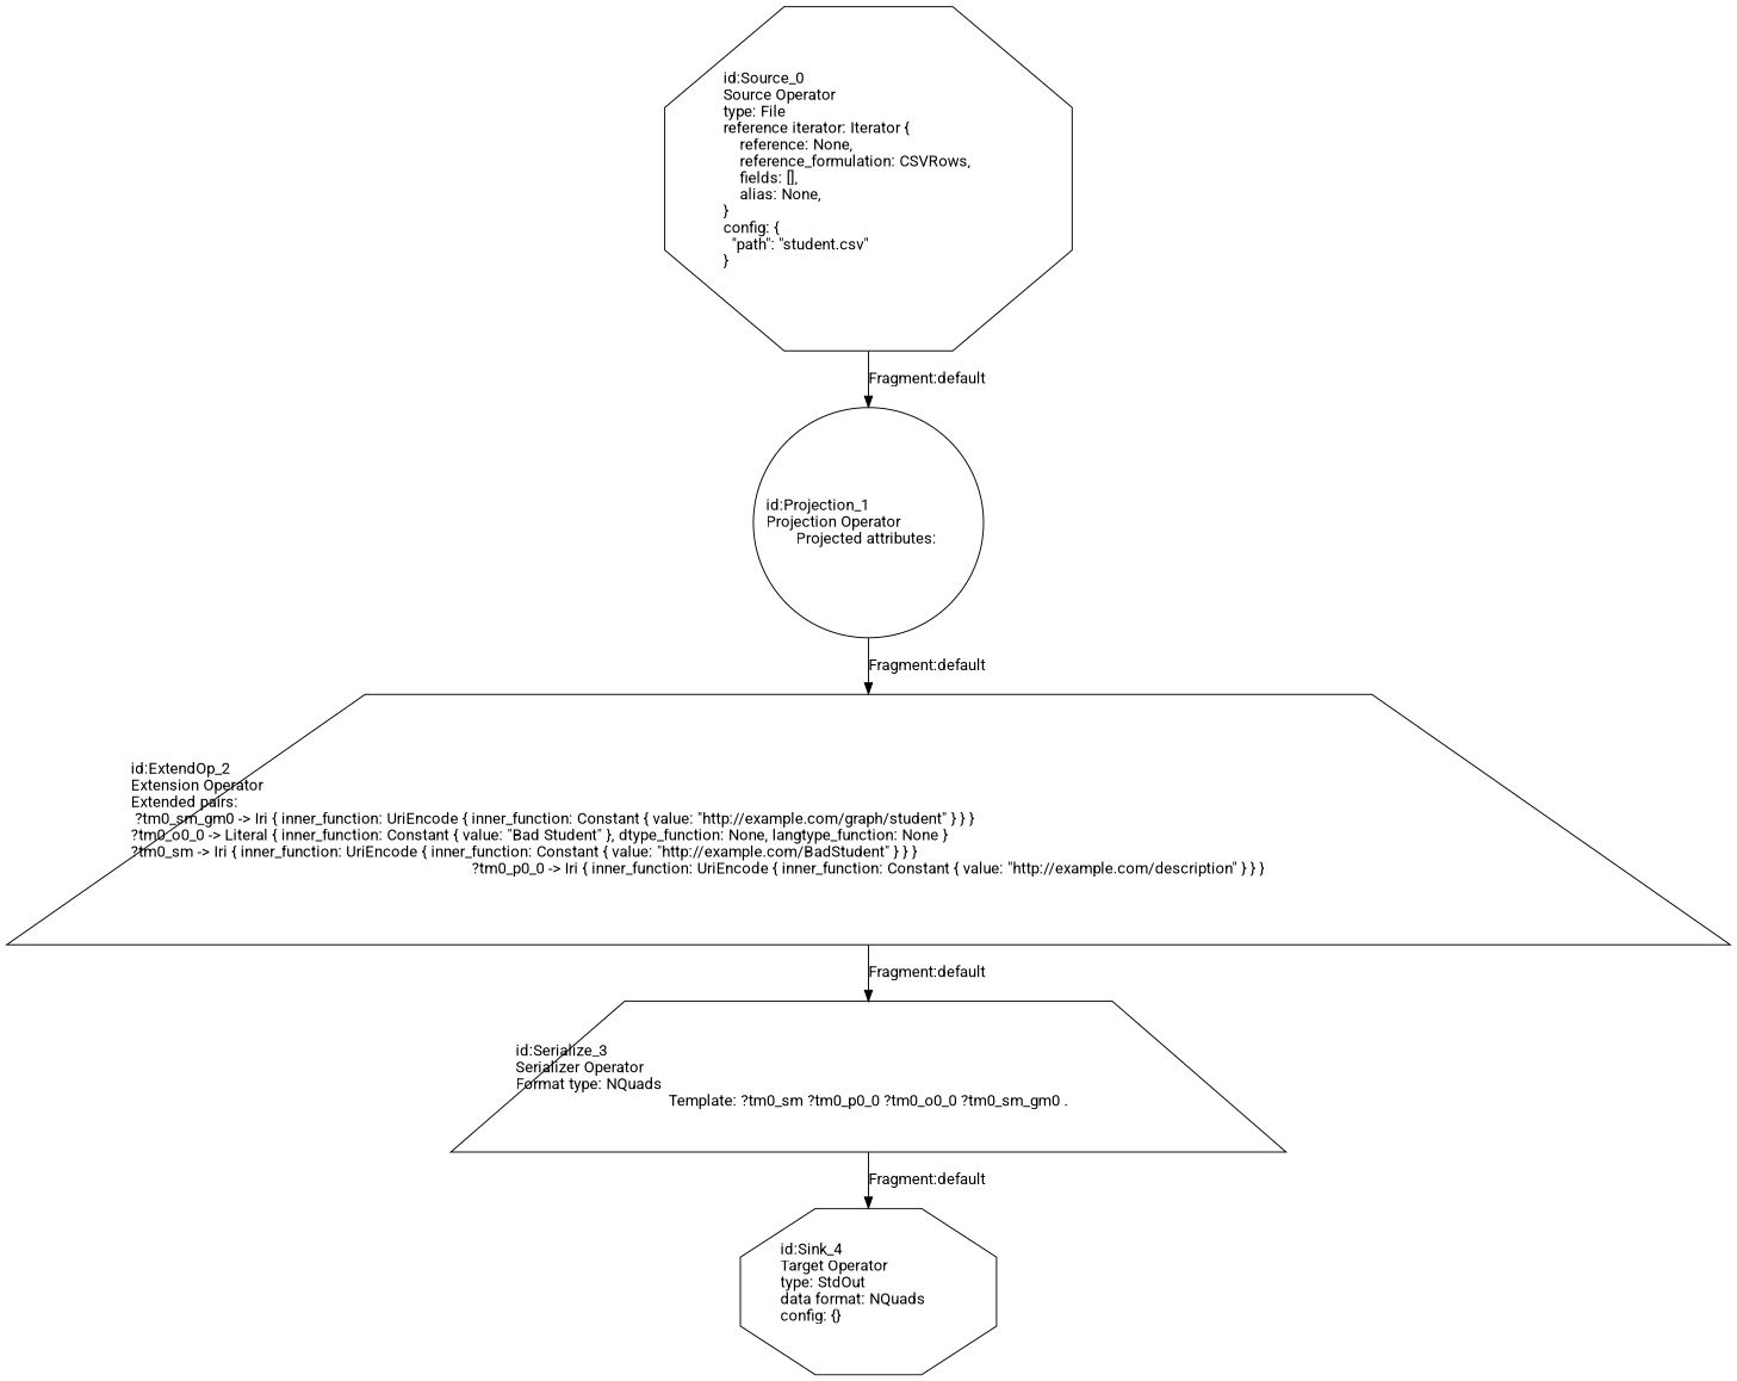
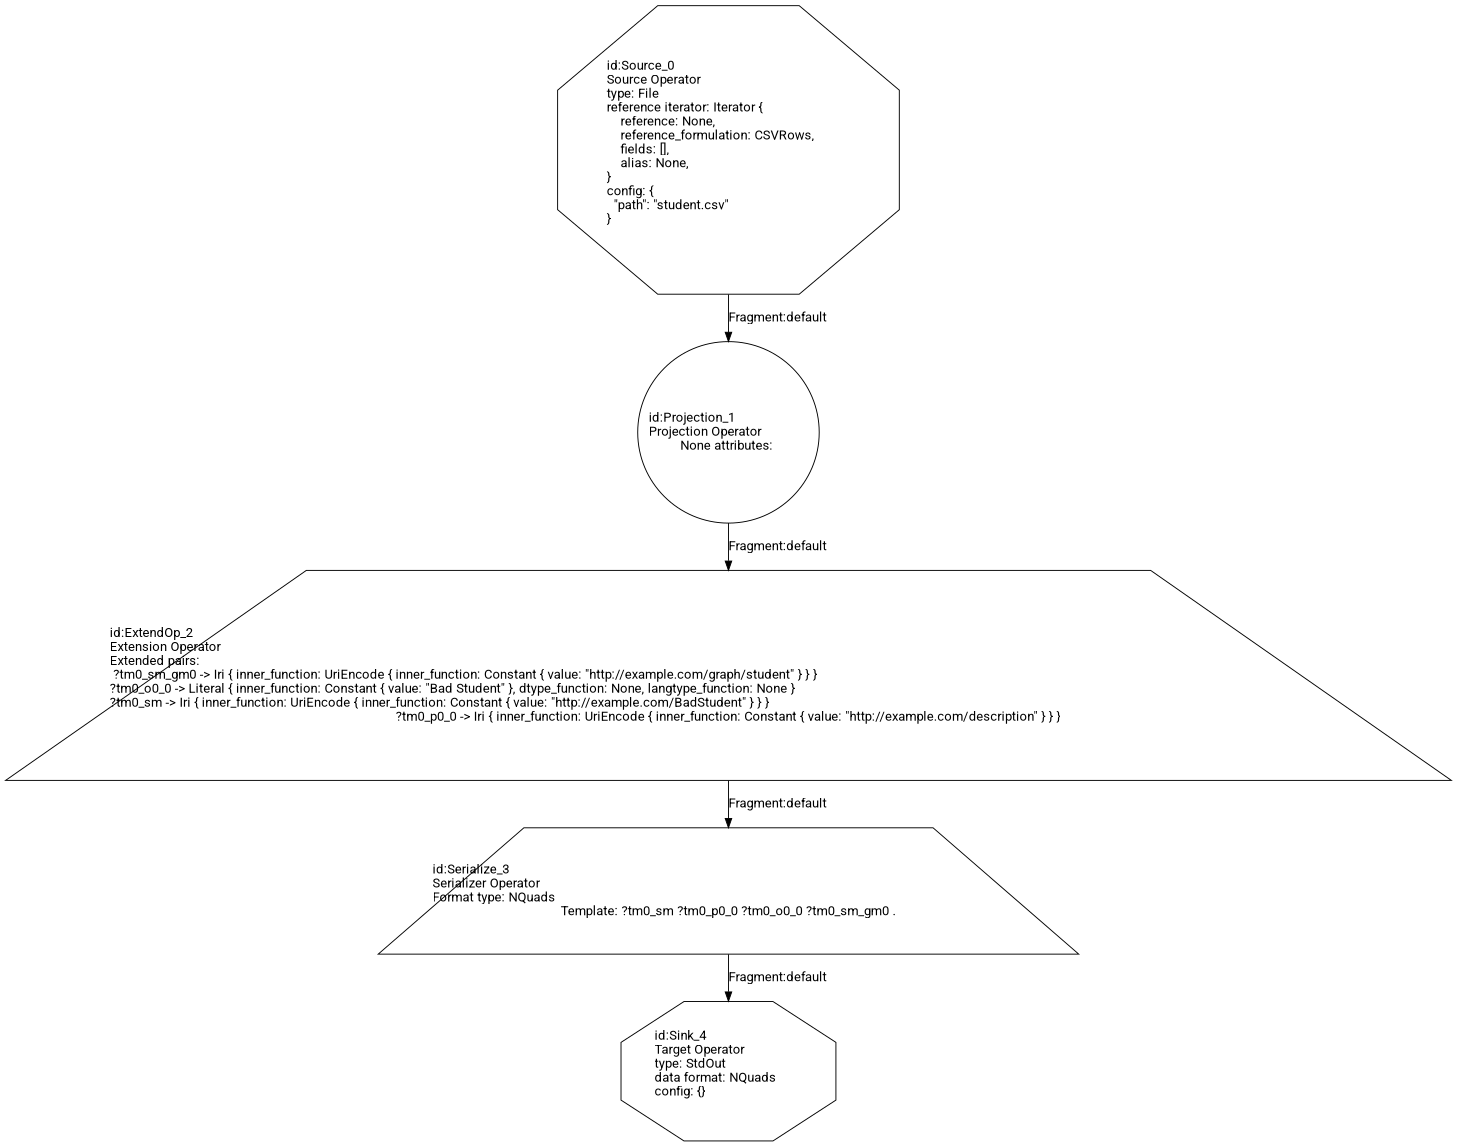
  digraph {
    fontname=Roboto
    node [shape=octagon fontname=Roboto]
    edge [fontname=Roboto]
    n1 [label="id:Source_0 \lSource Operator\ltype: File \lreference iterator: Iterator {\l    reference: None,\l    reference_formulation: CSVRows,\l    fields: [],\l    alias: None,\l} \lconfig: {\l  \"path\": \"student.csv\"\l}\l             "]
-   n2 [label="id:Projection_1 \lProjection Operator\lProjected attributes: " shape=circle]
+   n2 [label="id:Projection_1 \lProjection Operator\lNone attributes: " shape=circle]
    n3 [label="id:ExtendOp_2 \lExtension Operator\lExtended pairs: \l ?tm0_sm_gm0 -> Iri { inner_function: UriEncode { inner_function: Constant { value: \"http://example.com/graph/student\" } } }\l?tm0_o0_0 -> Literal { inner_function: Constant { value: \"Bad Student\" }, dtype_function: None, langtype_function: None }\l?tm0_sm -> Iri { inner_function: UriEncode { inner_function: Constant { value: \"http://example.com/BadStudent\" } } }\l?tm0_p0_0 -> Iri { inner_function: UriEncode { inner_function: Constant { value: \"http://example.com/description\" } } }" shape=trapezium]
    n4 [label="id:Serialize_3 \lSerializer Operator\lFormat type: NQuads\lTemplate: ?tm0_sm ?tm0_p0_0 ?tm0_o0_0 ?tm0_sm_gm0 ." shape=trapezium]
    n5 [label="id:Sink_4 \lTarget Operator\ltype: StdOut \ldata format: NQuads \lconfig: {}\l             "]
    n1 -> n2 [label="Fragment:default"]
    n2 -> n3 [label="Fragment:default"]
    n3 -> n4 [label="Fragment:default"]
    n4 -> n5 [label="Fragment:default"]
  }
